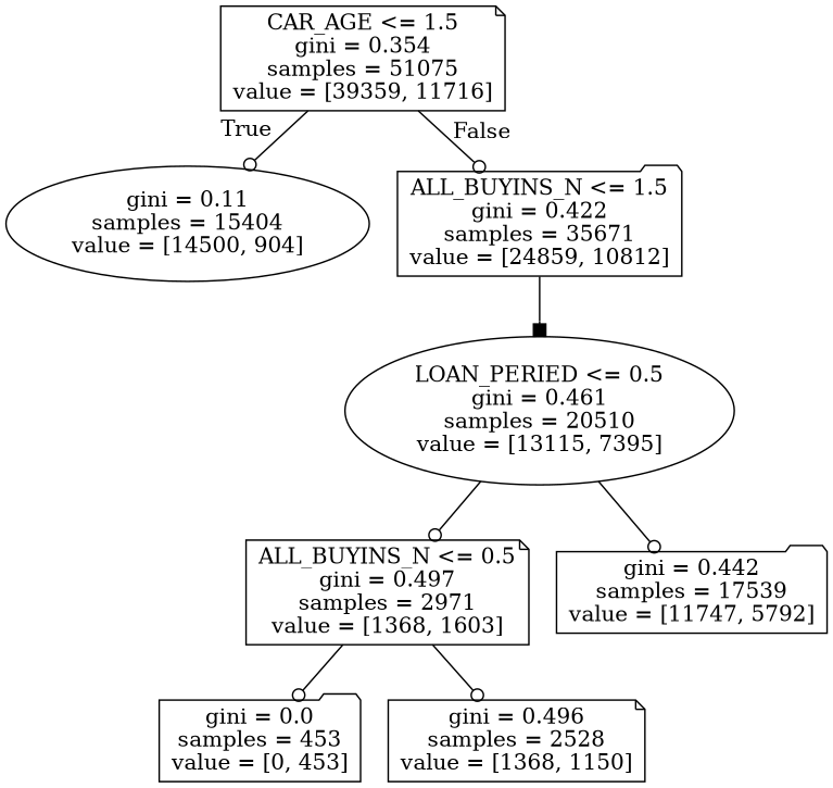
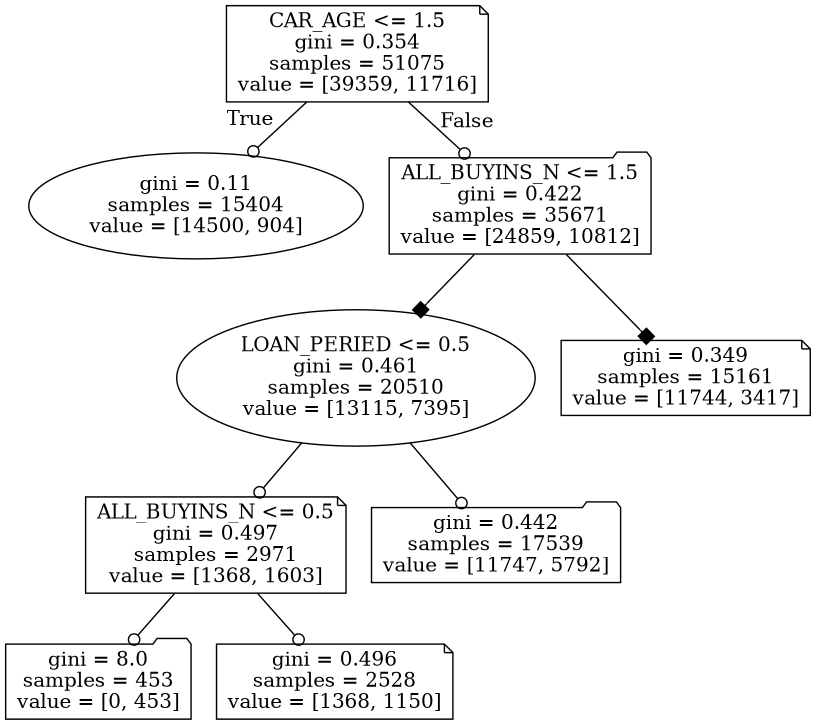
  digraph {
    node [shape=note]
    edge [arrowhead=odot]
    n1 [label="CAR_AGE <= 1.5\ngini = 0.354\nsamples = 51075\nvalue = [39359, 11716]"]
    n2 [label="gini = 0.11\nsamples = 15404\nvalue = [14500, 904]" shape=ellipse]
    n3 [label="ALL_BUYINS_N <= 1.5\ngini = 0.422\nsamples = 35671\nvalue = [24859, 10812]" shape=folder]
    n4 [label="LOAN_PERIED <= 0.5\ngini = 0.461\nsamples = 20510\nvalue = [13115, 7395]" shape=ellipse]
+   n5 [label="gini = 0.349\nsamples = 15161\nvalue = [11744, 3417]"]
    n6 [label="ALL_BUYINS_N <= 0.5\ngini = 0.497\nsamples = 2971\nvalue = [1368, 1603]"]
    n7 [label="gini = 0.442\nsamples = 17539\nvalue = [11747, 5792]" shape=folder]
-   n8 [label="gini = 0.0\nsamples = 453\nvalue = [0, 453]" shape=folder]
+   n8 [label="gini = 8.0\nsamples = 453\nvalue = [0, 453]" shape=folder]
    n9 [label="gini = 0.496\nsamples = 2528\nvalue = [1368, 1150]"]
    n1 -> n2 [headlabel=True labelangle=45 labeldistance=2.5]
    n1 -> n3 [headlabel=False labelangle=-45 labeldistance=2.5]
    n3 -> n4 [arrowhead=box]
+   n3 -> n5 [arrowhead=box]
    n4 -> n6
    n4 -> n7
    n6 -> n8
    n6 -> n9
  }
